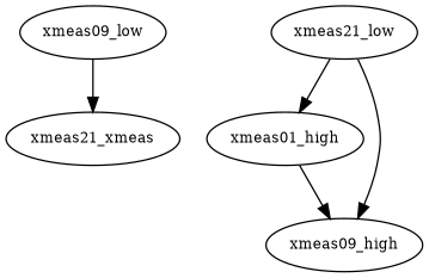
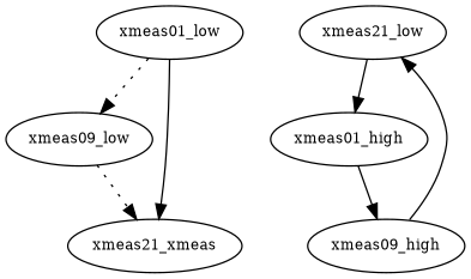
  digraph {
    node [fontsize=10 shape=oval]
    edge [style=solid weight=5]
+   n1 [label=xmeas01_low width=0]
    n2 [label=xmeas09_low width=0]
    n3 [label=xmeas21_xmeas width=0]
    n4 [label=xmeas21_low width=0]
    n5 [label=xmeas01_high width=0]
    n6 [label=xmeas09_high width=0]
-   n2 -> n3
+   n1 -> n2 [style=dotted]
+   n1 -> n3
+   n2 -> n3 [style=dotted]
    n4 -> n5
    n5 -> n6
-   n4 -> n6
+   n6 -> n4
  }
